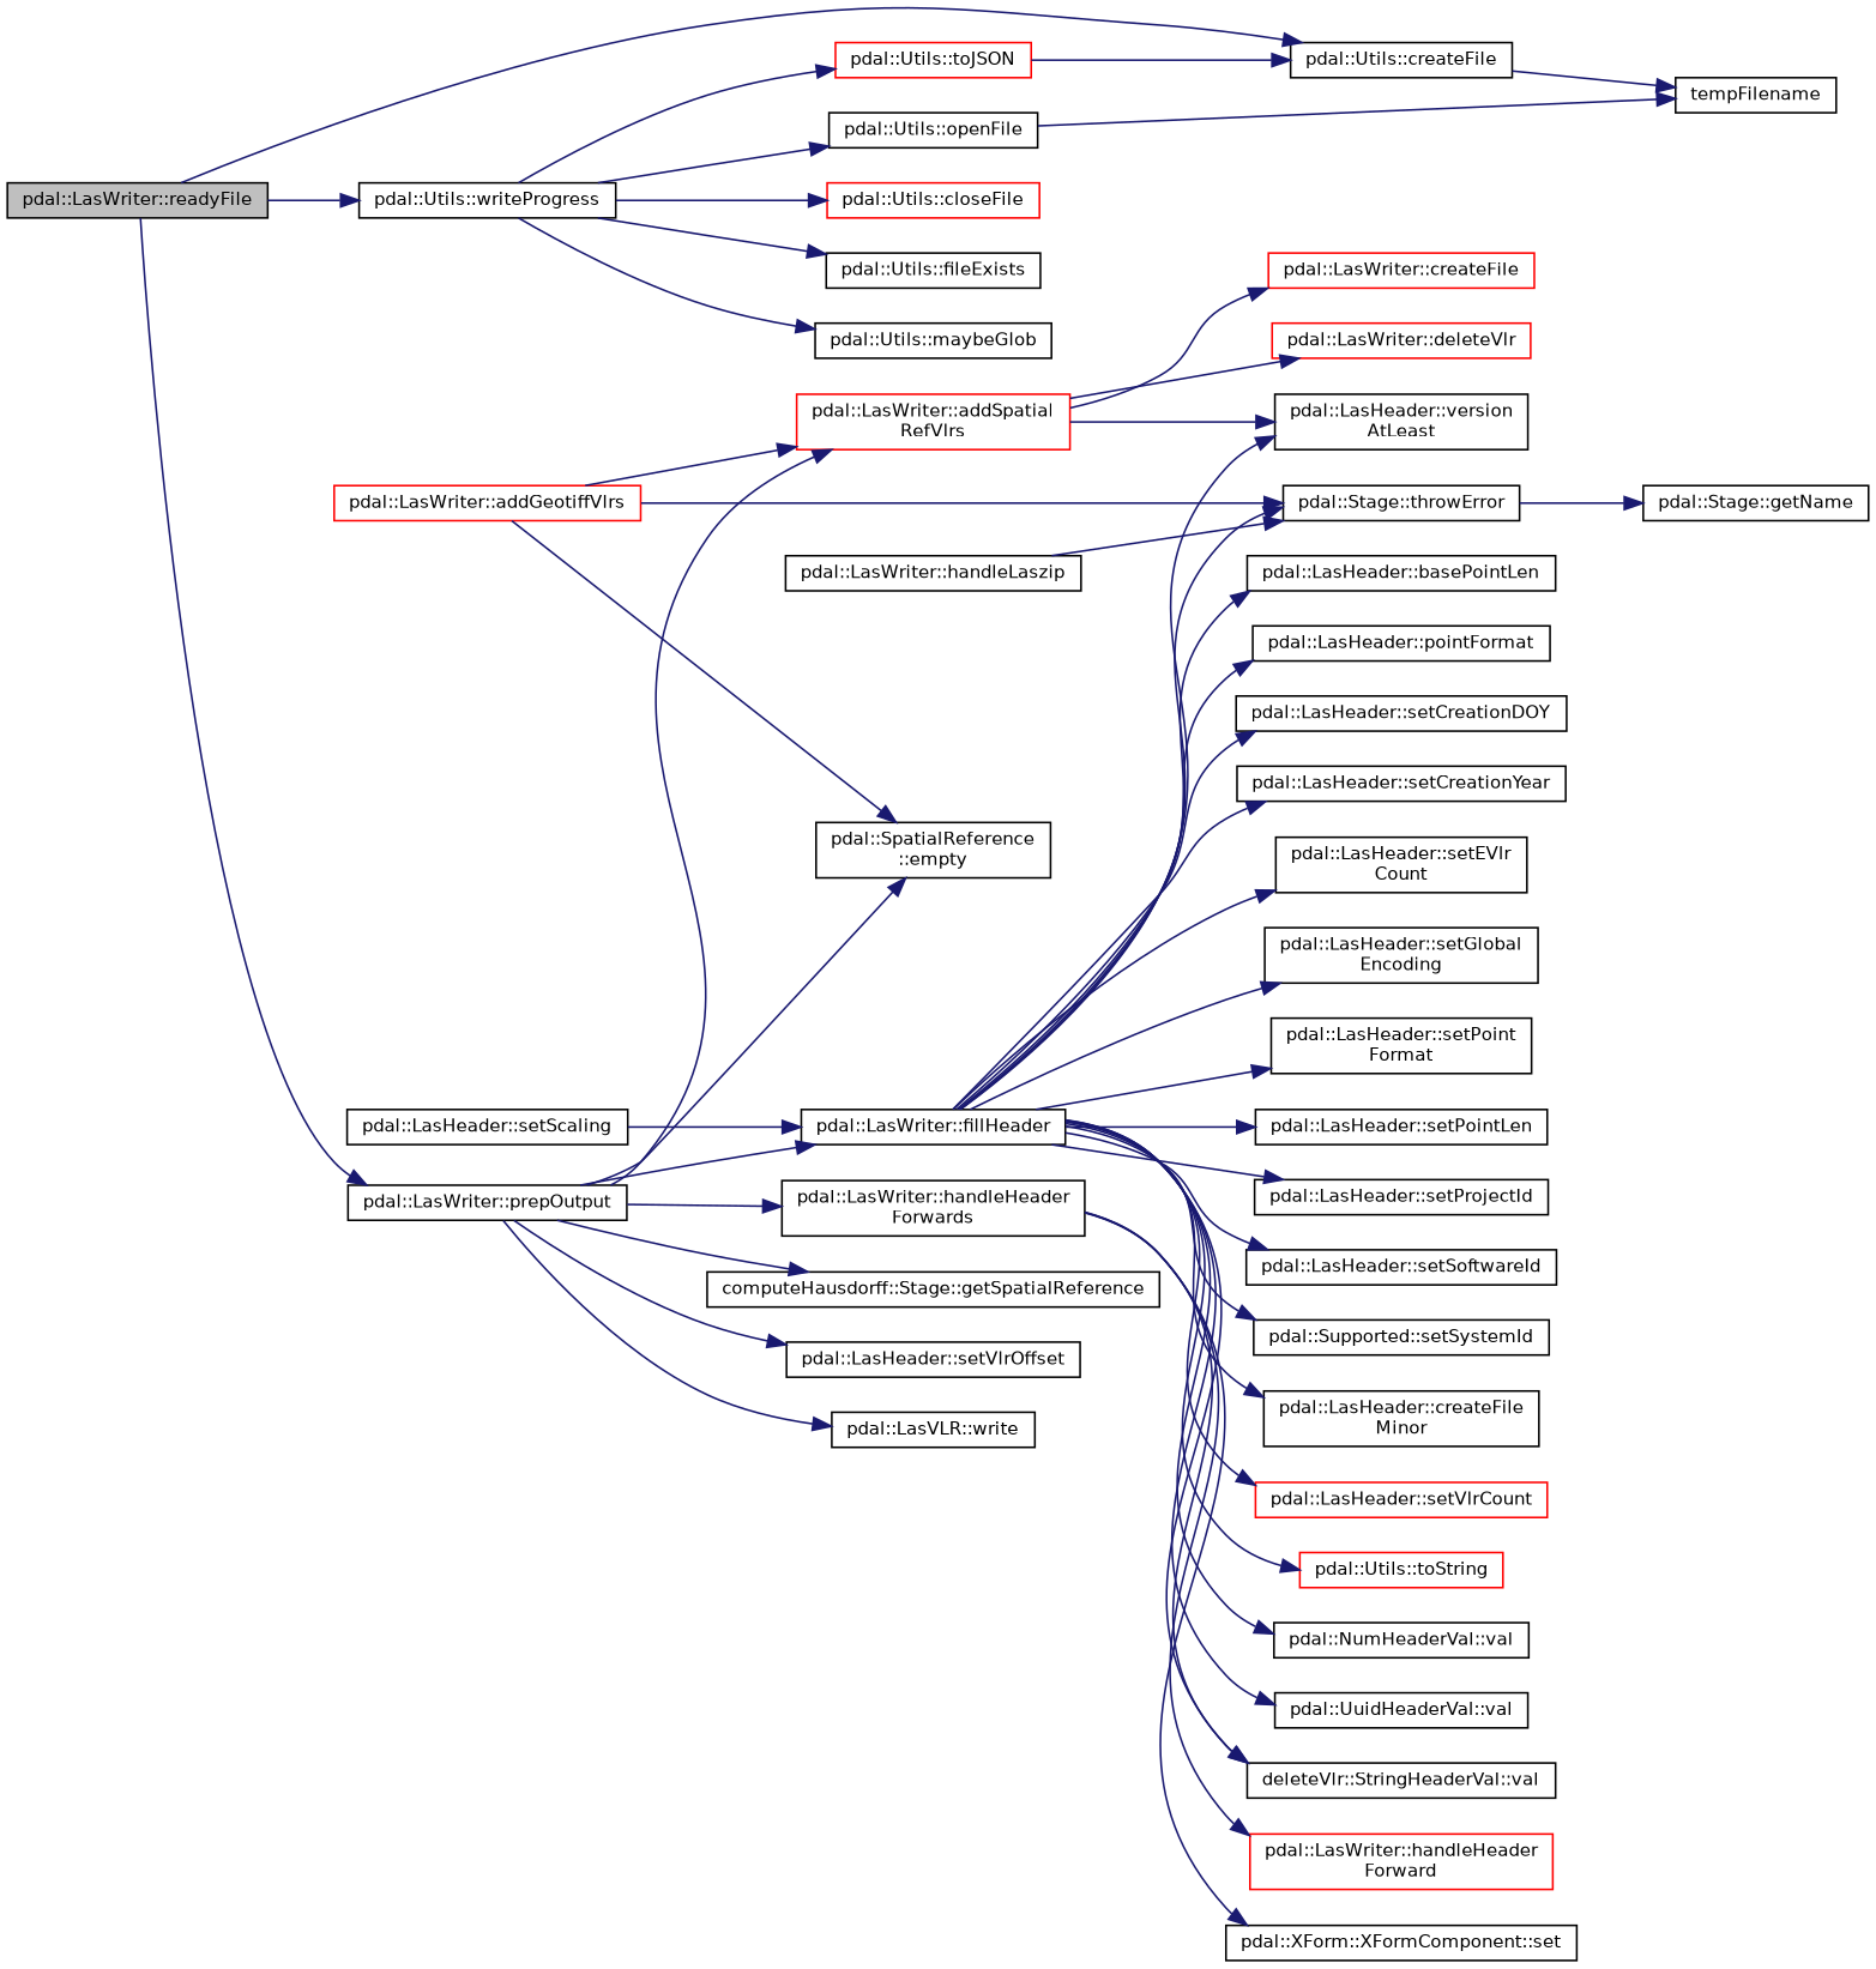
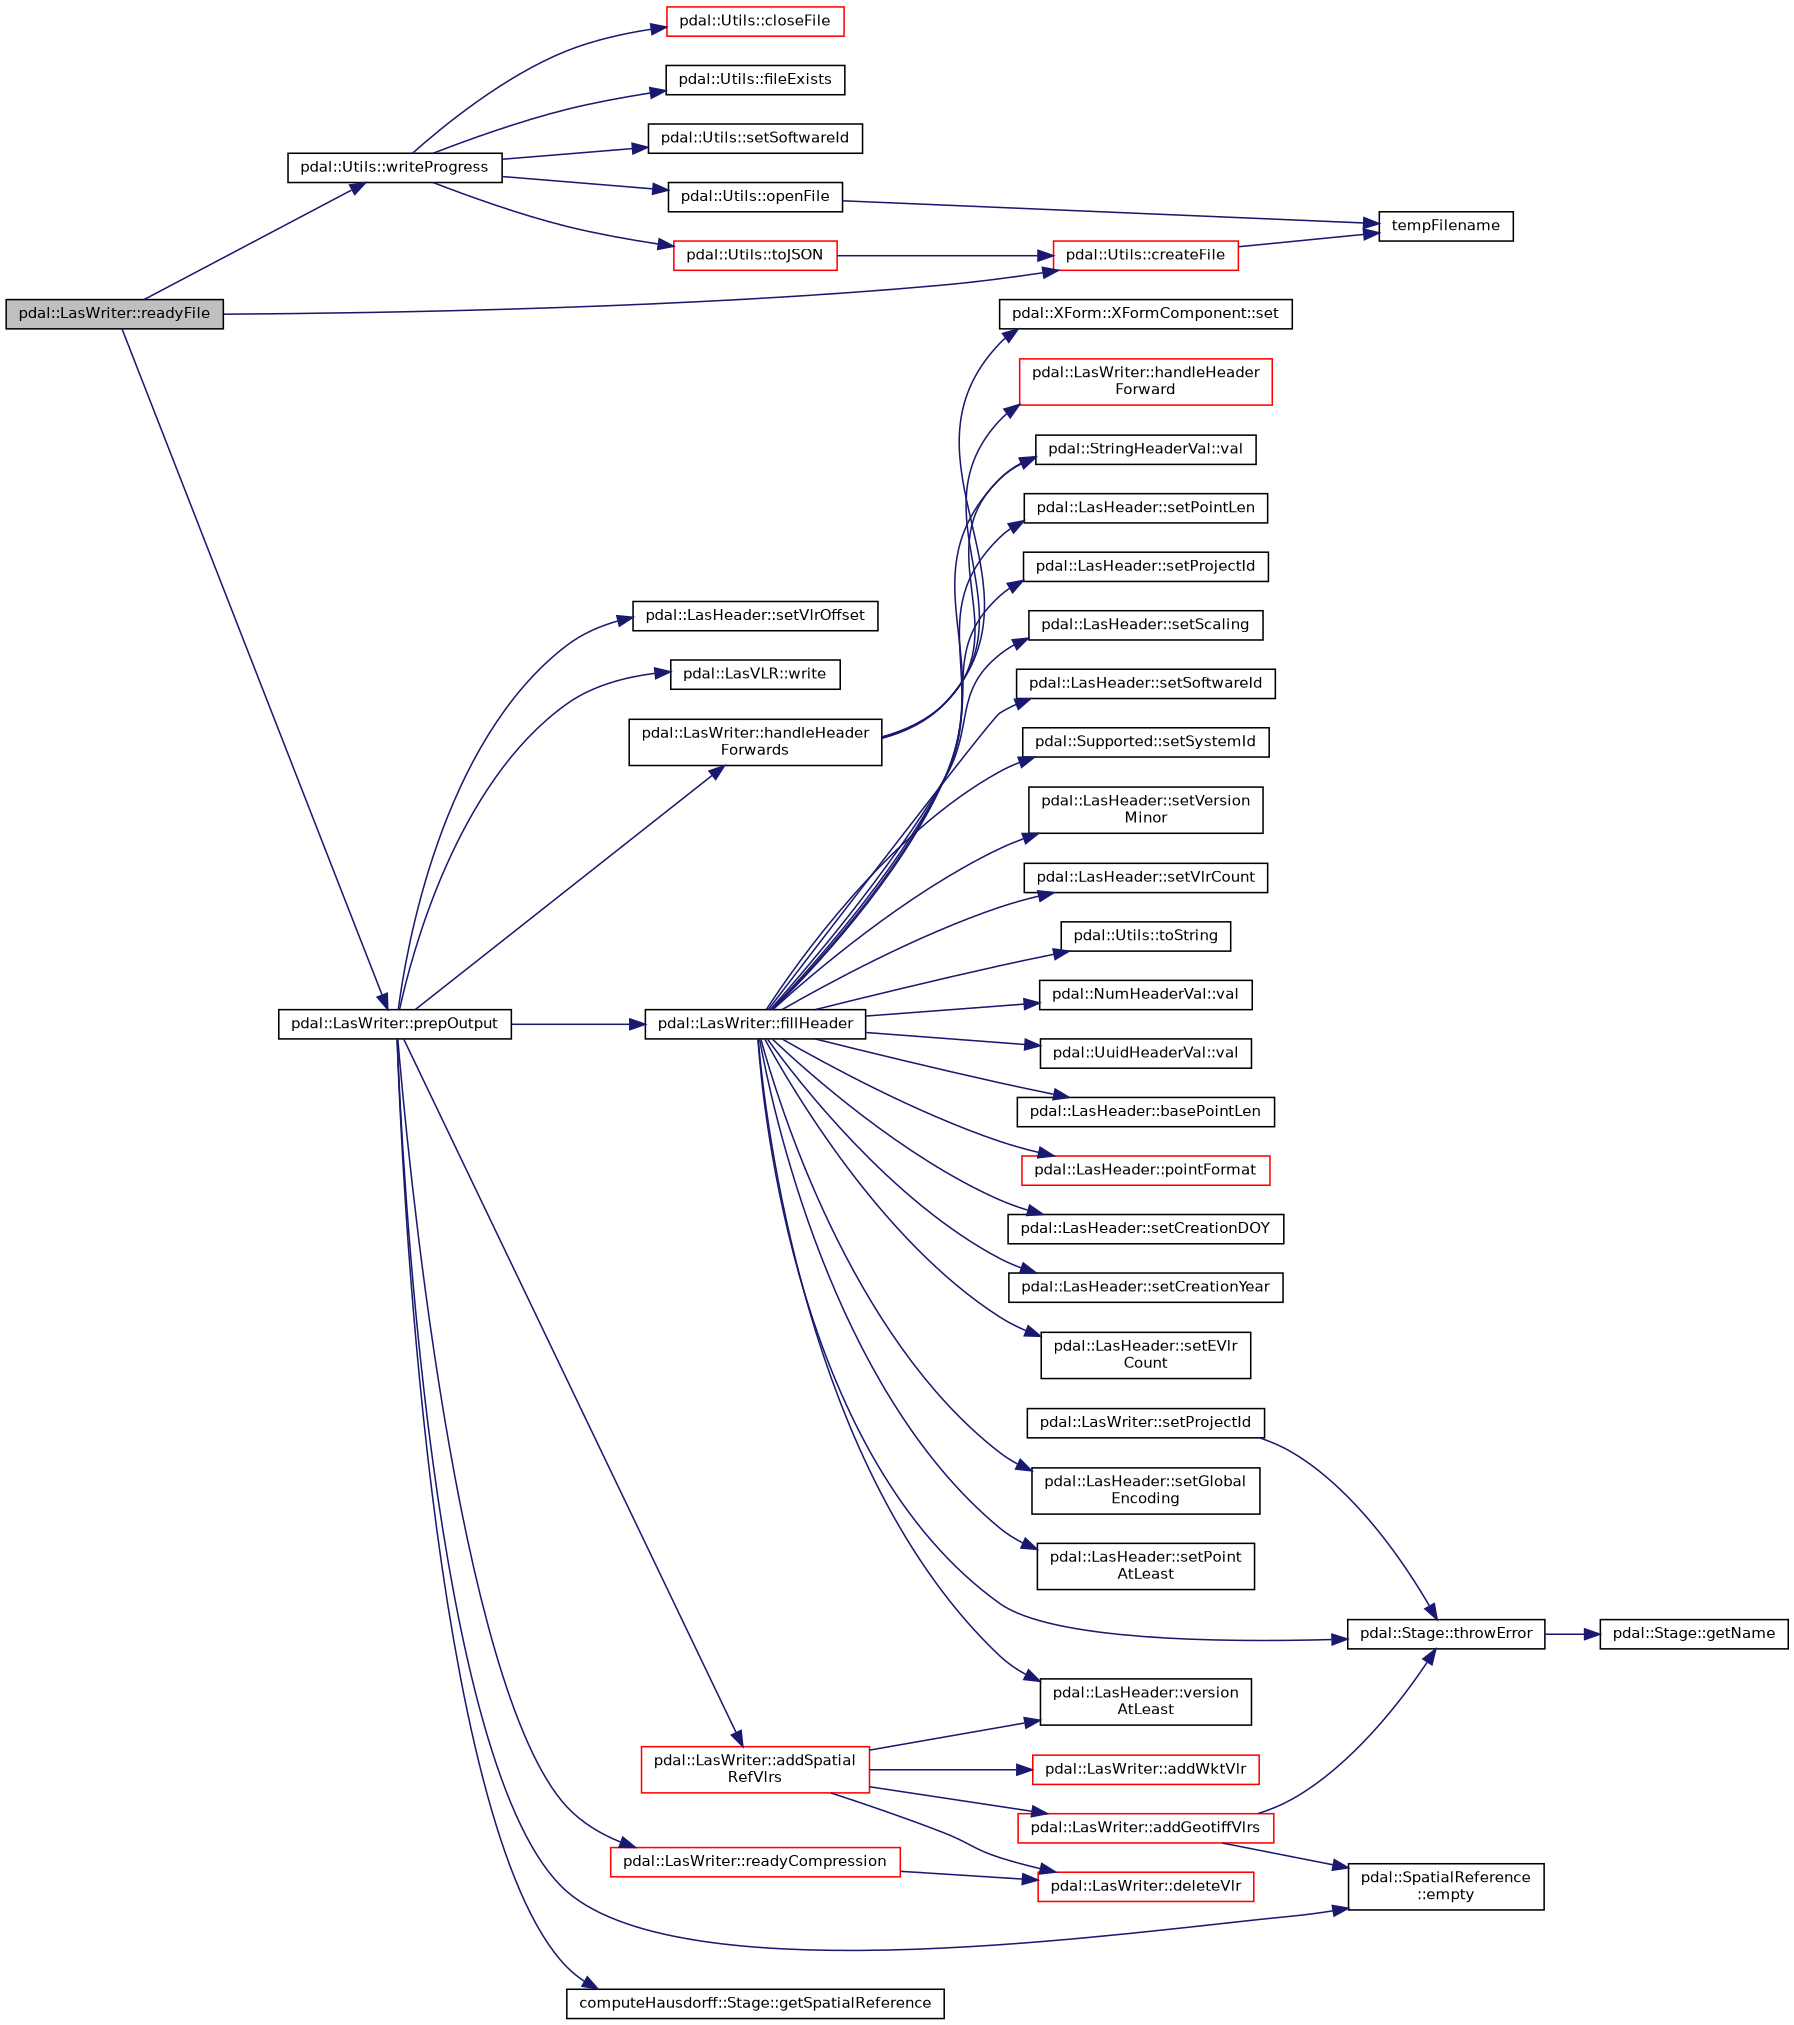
  digraph {
    fontname="DejaVu Sans"
    rankdir=LR
    node [color=black fillcolor=white fontname="DejaVu Sans" fontsize=10 shape=record style=filled]
    edge [color=midnightblue fontname="DejaVu Sans" fontsize=10 labelfontname=Helvetica labelfontsize=10 style=solid]
    n1 [fillcolor=grey75 fontcolor=black height=0.2 label="pdal::LasWriter::readyFile" width=0.4]
-   n2 [height=0.2 label="pdal::Utils::createFile" width=0.4]
+   n2 [color=red height=0.2 label="pdal::Utils::createFile" width=0.4]
    n3 [height=0.2 label="pdal::LasWriter::prepOutput" width=0.4]
    n4 [height=0.2 label="pdal::Utils::writeProgress" width=0.4]
    n5 [height=0.2 label=tempFilename width=0.4]
    n6 [color=red height=0.2 label="pdal::LasWriter::addSpatial\lRefVlrs" width=0.4]
    n7 [height=0.2 label="pdal::SpatialReference\l::empty" width=0.4]
    n8 [height=0.2 label="pdal::LasWriter::fillHeader" width=0.4]
    n9 [height=0.2 label="computeHausdorff::Stage::getSpatialReference" width=0.4]
    n10 [height=0.2 label="pdal::LasWriter::handleHeader\lForwards" width=0.4]
+   n11 [color=red height=0.2 label="pdal::LasWriter::readyCompression" width=0.4]
    n12 [height=0.2 label="pdal::LasHeader::setVlrOffset" width=0.4]
    n13 [height=0.2 label="pdal::LasVLR::write" width=0.4]
    n14 [height=0.2 label="pdal::Stage::throwError" width=0.4]
    n15 [height=0.2 label="pdal::Stage::getName" width=0.4]
    n16 [color=red height=0.2 label="pdal::Utils::toJSON" width=0.4]
    n17 [height=0.2 label="pdal::Utils::openFile" width=0.4]
    n18 [color=red height=0.2 label="pdal::Utils::closeFile" width=0.4]
    n19 [height=0.2 label="pdal::Utils::fileExists" width=0.4]
-   n20 [height=0.2 label="pdal::Utils::maybeGlob" width=0.4]
+   n20 [height=0.2 label="pdal::Utils::setSoftwareId" width=0.4]
    n21 [color=red height=0.2 label="pdal::LasWriter::addGeotiffVlrs" width=0.4]
-   n22 [color=red height=0.2 label="pdal::LasWriter::createFile" width=0.4]
+   n22 [color=red height=0.2 label="pdal::LasWriter::addWktVlr" width=0.4]
    n23 [color=red height=0.2 label="pdal::LasWriter::deleteVlr" width=0.4]
    n24 [height=0.2 label="pdal::LasHeader::version\lAtLeast" width=0.4]
    n25 [height=0.2 label="pdal::LasHeader::basePointLen" width=0.4]
-   n26 [height=0.2 label="pdal::LasHeader::pointFormat" width=0.4]
+   n26 [color=red height=0.2 label="pdal::LasHeader::pointFormat" width=0.4]
    n27 [height=0.2 label="pdal::LasHeader::setCreationDOY" width=0.4]
    n28 [height=0.2 label="pdal::LasHeader::setCreationYear" width=0.4]
    n29 [height=0.2 label="pdal::LasHeader::setEVlr\lCount" width=0.4]
    n30 [height=0.2 label="pdal::LasHeader::setGlobal\lEncoding" width=0.4]
-   n31 [height=0.2 label="pdal::LasHeader::setPoint\lFormat" width=0.4]
+   n31 [height=0.2 label="pdal::LasHeader::setPoint\lAtLeast" width=0.4]
    n32 [height=0.2 label="pdal::LasHeader::setPointLen" width=0.4]
    n33 [height=0.2 label="pdal::LasHeader::setProjectId" width=0.4]
    n34 [height=0.2 label="pdal::LasHeader::setScaling" width=0.4]
    n35 [height=0.2 label="pdal::LasHeader::setSoftwareId" width=0.4]
    n36 [height=0.2 label="pdal::Supported::setSystemId" width=0.4]
-   n37 [height=0.2 label="pdal::LasHeader::createFile\lMinor" width=0.4]
-   n38 [color=red height=0.2 label="pdal::LasHeader::setVlrCount" width=0.4]
-   n39 [color=red height=0.2 label="pdal::Utils::toString" width=0.4]
+   n37 [height=0.2 label="pdal::LasHeader::setVersion\lMinor" width=0.4]
+   n38 [height=0.2 label="pdal::LasHeader::setVlrCount" width=0.4]
+   n39 [height=0.2 label="pdal::Utils::toString" width=0.4]
    n40 [height=0.2 label="pdal::NumHeaderVal::val" width=0.4]
-   n41 [height=0.2 label="deleteVlr::StringHeaderVal::val" width=0.4]
+   n41 [height=0.2 label="pdal::StringHeaderVal::val" width=0.4]
    n42 [height=0.2 label="pdal::UuidHeaderVal::val" width=0.4]
    n43 [color=red height=0.2 label="pdal::LasWriter::handleHeader\lForward" width=0.4]
    n44 [height=0.2 label="pdal::XForm::XFormComponent::set" width=0.4]
-   n45 [height=0.2 label="pdal::LasWriter::handleLaszip" width=0.4]
+   n45 [height=0.2 label="pdal::LasWriter::setProjectId" width=0.4]
    n1 -> n2
    n1 -> n3
    n1 -> n4
    n2 -> n5
    n3 -> n6
    n3 -> n7
    n3 -> n8
    n3 -> n9
    n3 -> n10
+   n3 -> n11
    n3 -> n12
    n3 -> n13
    n4 -> n16
    n4 -> n17
    n4 -> n18
    n4 -> n19
    n4 -> n20
-   n21 -> n6
+   n6 -> n21
    n6 -> n22
    n6 -> n23
    n6 -> n24
    n8 -> n14
    n8 -> n24
    n8 -> n25
    n8 -> n26
    n8 -> n27
    n8 -> n28
    n8 -> n29
    n8 -> n30
    n8 -> n31
    n8 -> n32
    n8 -> n33
-   n34 -> n8
+   n8 -> n34
    n8 -> n35
    n8 -> n36
    n8 -> n37
    n8 -> n38
    n8 -> n39
    n8 -> n40
    n8 -> n41
    n8 -> n42
    n10 -> n41
    n10 -> n43
    n10 -> n44
+   n11 -> n23
    n14 -> n15
    n16 -> n2
    n17 -> n5
    n21 -> n7
    n21 -> n14
    n45 -> n14
  }
